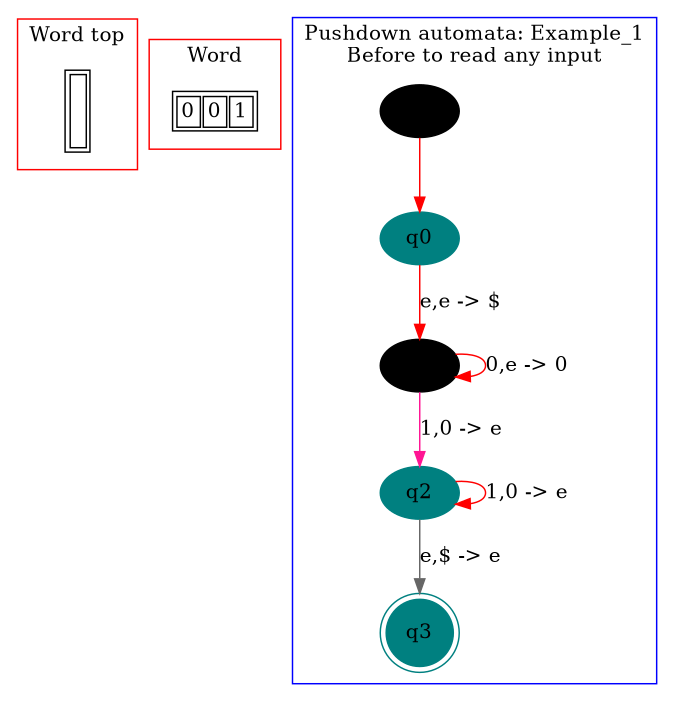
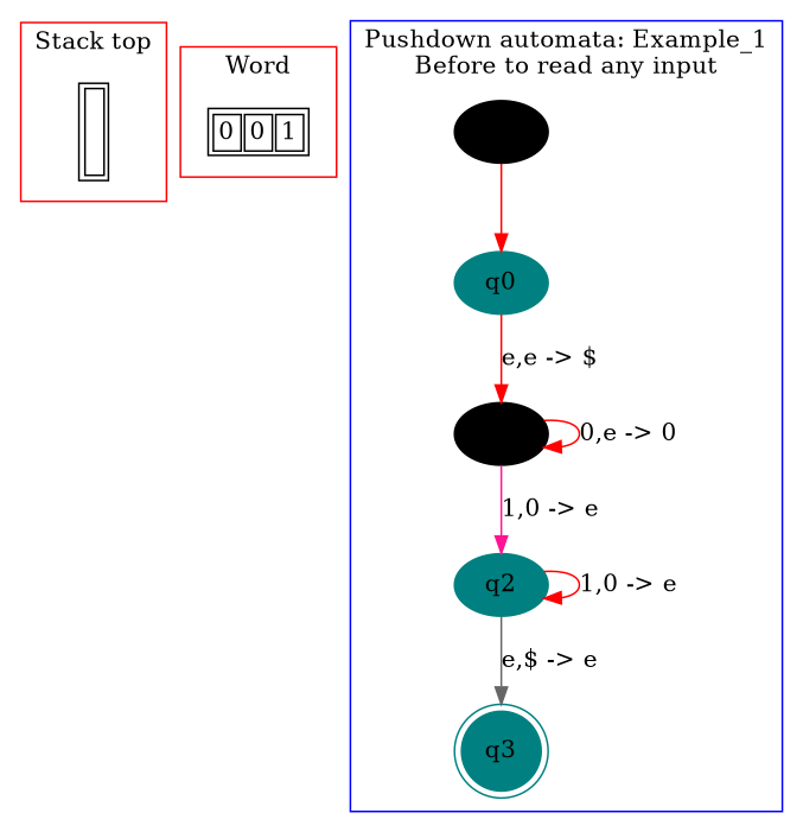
  digraph {
    node [color=teal style=filled]
    edge [color=red]
    n1 [label=<<TABLE> <TR> <TD width="10" height="50"> </TD> </TR> </TABLE>> shape=plaintext color="" style=""]
    n2 [label=<<TABLE> <TR> <TD><FONT>0</FONT></TD> <TD><FONT>0</FONT></TD> <TD><FONT>1</FONT></TD> </TR> </TABLE>> shape=plaintext color="" style=""]
    q0
    q1 [color=black]
    q2
    q3 [shape=doublecircle]
    x [color=black]
    subgraph cluster_1 {
      color=red
-     label="Word top"
+     label="Stack top"
      n1
    }
    subgraph cluster_2 {
      color=red
      label=Word
      n2
    }
    subgraph cluster_3 {
      color=blue
      label="Pushdown automata: Example_1\nBefore to read any input"
      q0
      q1
      q2
      q3
      x
    }
    q0 -> q1 [label="e,e -> $"]
    q1 -> q1 [label="0,e -> 0"]
    q1 -> q2 [label="1,0 -> e" color=deeppink]
    q2 -> q2 [label="1,0 -> e"]
    q2 -> q3 [label="e,$ -> e" color=gray40]
    x -> q0
  }
